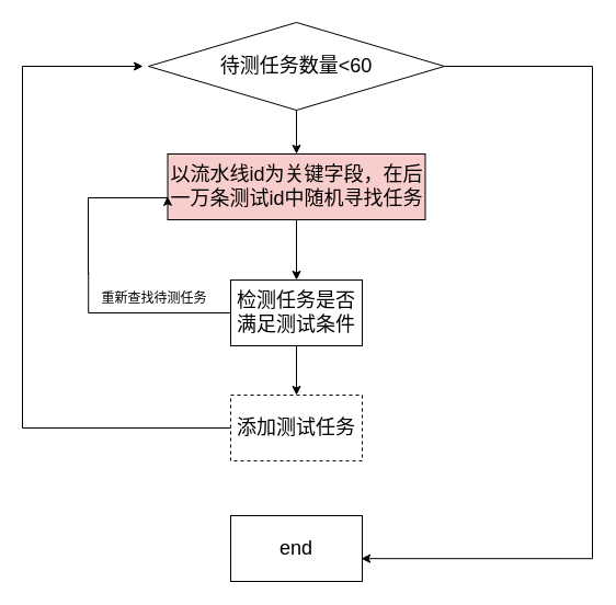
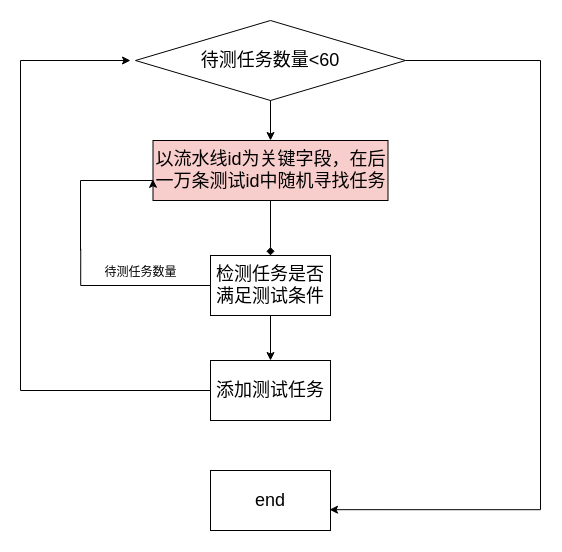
  <mxCell id="0" />
  <mxCell id="1" parent="0" />
  <mxCell id="2" value="" style="edgeStyle=orthogonalEdgeStyle;rounded=0;orthogonalLoop=1;jettySize=auto;html=1;fontSize=18;" edge="1" parent="1" source="4" target="6"><mxGeometry relative="1" as="geometry" /></mxCell>
  <mxCell id="3" style="edgeStyle=orthogonalEdgeStyle;rounded=0;orthogonalLoop=1;jettySize=auto;html=1;fontSize=18;entryX=0.992;entryY=0.653;entryDx=0;entryDy=0;entryPerimeter=0;" edge="1" parent="1" source="4" target="12"><mxGeometry relative="1" as="geometry"><mxPoint x="540" y="510" as="targetPoint" /><Array as="points"><mxPoint x="540" y="60" /><mxPoint x="540" y="509" /></Array></mxGeometry></mxCell>
  <mxCell id="4" value="待测任务数量&amp;lt;60" style="rhombus;whiteSpace=wrap;html=1;fontSize=18;" vertex="1" parent="1"><mxGeometry x="135" y="20" width="270" height="80" as="geometry" /></mxCell>
- <mxCell id="5" value="" style="edgeStyle=orthogonalEdgeStyle;rounded=0;orthogonalLoop=1;jettySize=auto;html=1;fontSize=18;" edge="1" parent="1" source="6" target="9"><mxGeometry relative="1" as="geometry" /></mxCell>
+ <mxCell id="5" value="" style="edgeStyle=orthogonalEdgeStyle;rounded=0;orthogonalLoop=1;jettySize=auto;html=1;fontSize=18;endArrow=diamond;" edge="1" parent="1" source="6" target="9"><mxGeometry relative="1" as="geometry" /></mxCell>
  <mxCell id="6" value="以流水线id为关键字段，在后一万条测试id中随机寻找任务" style="whiteSpace=wrap;html=1;fontSize=18;fillColor=#f8cecc;" vertex="1" parent="1"><mxGeometry x="152.5" y="140" width="235" height="60" as="geometry" /></mxCell>
  <mxCell id="7" value="" style="edgeStyle=orthogonalEdgeStyle;rounded=0;orthogonalLoop=1;jettySize=auto;html=1;fontSize=18;" edge="1" parent="1" source="9" target="11"><mxGeometry relative="1" as="geometry" /></mxCell>
  <mxCell id="8" style="edgeStyle=orthogonalEdgeStyle;rounded=0;orthogonalLoop=1;jettySize=auto;html=1;fontSize=18;entryX=-0.001;entryY=0.647;entryDx=0;entryDy=0;entryPerimeter=0;startArrow=none;" edge="1" parent="1" source="13" target="6"><mxGeometry relative="1" as="geometry"><mxPoint x="90" y="180" as="targetPoint" /><Array as="points"><mxPoint x="80" y="180" /><mxPoint x="152" y="180" /></Array></mxGeometry></mxCell>
  <mxCell id="9" value="检测任务是否满足测试条件" style="whiteSpace=wrap;html=1;fontSize=18;" vertex="1" parent="1"><mxGeometry x="210" y="255" width="120" height="60" as="geometry" /></mxCell>
  <mxCell id="10" style="edgeStyle=orthogonalEdgeStyle;rounded=0;orthogonalLoop=1;jettySize=auto;html=1;fontSize=18;exitX=0;exitY=0.5;exitDx=0;exitDy=0;" edge="1" parent="1" source="11"><mxGeometry relative="1" as="geometry"><mxPoint x="130" y="60" as="targetPoint" /><Array as="points"><mxPoint x="20" y="390" /><mxPoint x="20" y="60" /></Array></mxGeometry></mxCell>
- <mxCell id="11" value="添加测试任务" style="whiteSpace=wrap;html=1;fontSize=18;dashed=1;" vertex="1" parent="1"><mxGeometry x="210" y="360" width="120" height="60" as="geometry" /></mxCell>
+ <mxCell id="11" value="添加测试任务" style="whiteSpace=wrap;html=1;fontSize=18;" vertex="1" parent="1"><mxGeometry x="210" y="360" width="120" height="60" as="geometry" /></mxCell>
  <mxCell id="12" value="end" style="rounded=0;whiteSpace=wrap;html=1;fontSize=18;" vertex="1" parent="1"><mxGeometry x="210" y="470" width="120" height="60" as="geometry" /></mxCell>
- <mxCell id="13" value="&lt;font style=&quot;font-size: 12px;&quot;&gt;重新查找待测任务&lt;/font&gt;" style="text;html=1;align=center;verticalAlign=middle;resizable=0;points=[];autosize=1;strokeColor=none;fillColor=none;fontSize=18;" vertex="1" parent="1"><mxGeometry x="80" y="250" width="120" height="40" as="geometry" /></mxCell>
+ <mxCell id="13" value="&lt;font style=&quot;font-size: 12px;&quot;&gt;待测任务数量&lt;/font&gt;" style="text;html=1;align=center;verticalAlign=middle;resizable=0;points=[];autosize=1;strokeColor=none;fillColor=none;fontSize=18;" vertex="1" parent="1"><mxGeometry x="80" y="250" width="120" height="40" as="geometry" /></mxCell>
  <mxCell id="14" value="" style="edgeStyle=orthogonalEdgeStyle;rounded=0;orthogonalLoop=1;jettySize=auto;html=1;fontSize=18;entryX=0.002;entryY=-0.04;entryDx=0;entryDy=0;entryPerimeter=0;endArrow=none;" edge="1" parent="1" source="9" target="13"><mxGeometry relative="1" as="geometry"><mxPoint x="152.265" y="178.82" as="targetPoint" /><mxPoint x="210" y="285.04" as="sourcePoint" /><Array as="points"><mxPoint x="80" y="285" /></Array></mxGeometry></mxCell>
